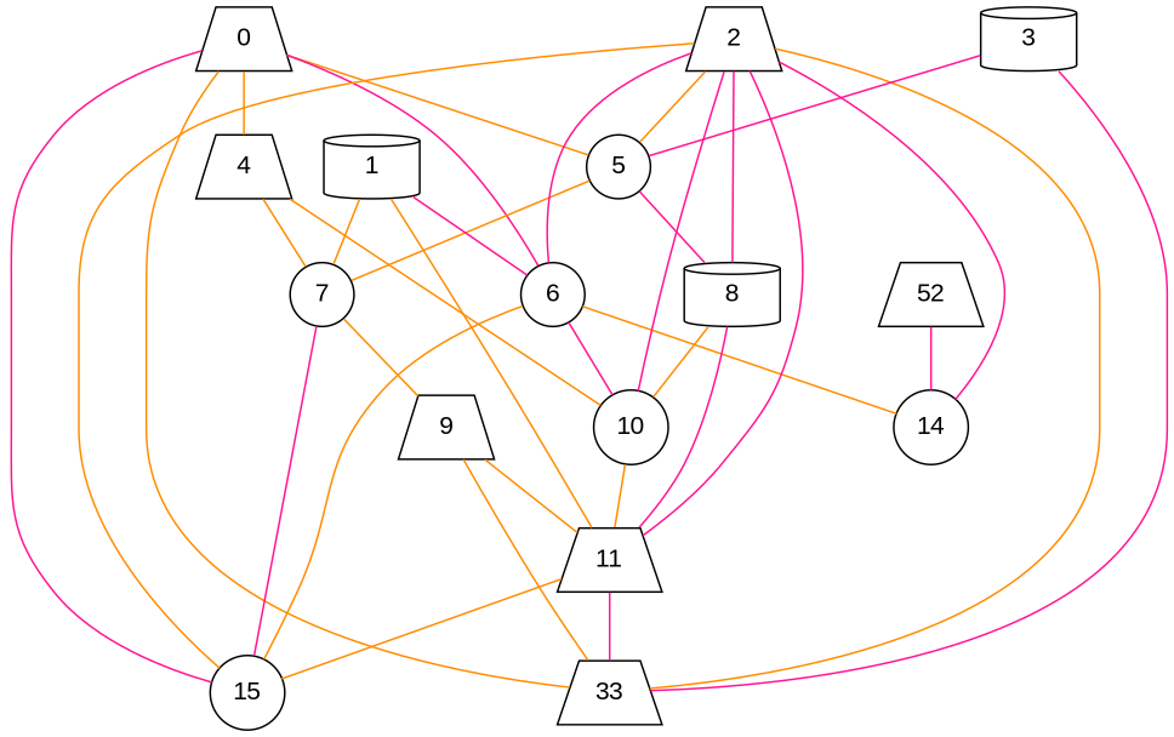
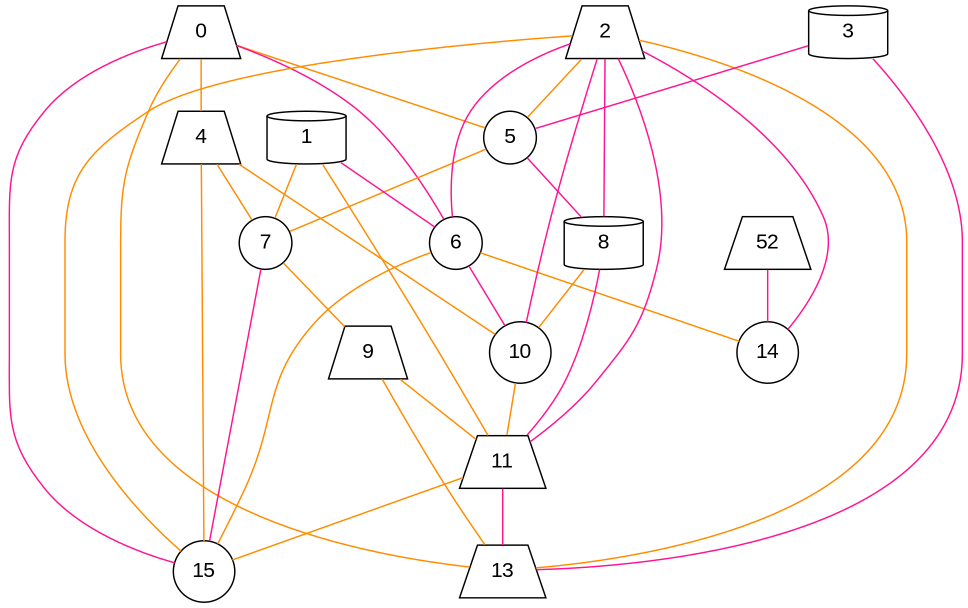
  graph {
    node [fillcolor=white fontname=Arial shape=trapezium style=filled]
    edge [color=darkorange]
    0
    4
    5 [shape=circle]
    6 [shape=circle]
-   13 [label=33]
+   13
    15 [shape=circle]
    7 [shape=circle]
    10 [shape=circle]
    8 [shape=cylinder]
    14 [shape=circle]
    1 [shape=cylinder]
    11
    9
    2
    3 [shape=cylinder]
    n16 [label=52]
    0 -- 4
    0 -- 5
    0 -- 6 [color=deeppink]
    0 -- 13
    0 -- 15 [color=deeppink]
+   4 -- 15
    4 -- 7
    4 -- 10
    5 -- 7
    5 -- 8 [color=deeppink]
    6 -- 15
    6 -- 10 [color=deeppink]
    6 -- 14
    7 -- 15 [color=deeppink]
    7 -- 9
    10 -- 11
    8 -- 10
    8 -- 11 [color=deeppink]
    1 -- 6 [color=deeppink]
    1 -- 7
    1 -- 11
    11 -- 13 [color=deeppink]
    11 -- 15
    9 -- 13
    9 -- 11
    2 -- 5
    2 -- 6 [color=deeppink]
    2 -- 13
    2 -- 15
    2 -- 10 [color=deeppink]
    2 -- 8 [color=deeppink]
    2 -- 14 [color=deeppink]
    2 -- 11 [color=deeppink]
    3 -- 5 [color=deeppink]
    3 -- 13 [color=deeppink]
    n16 -- 14 [color=deeppink]
  }
